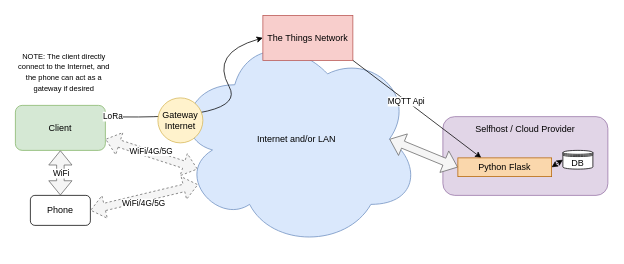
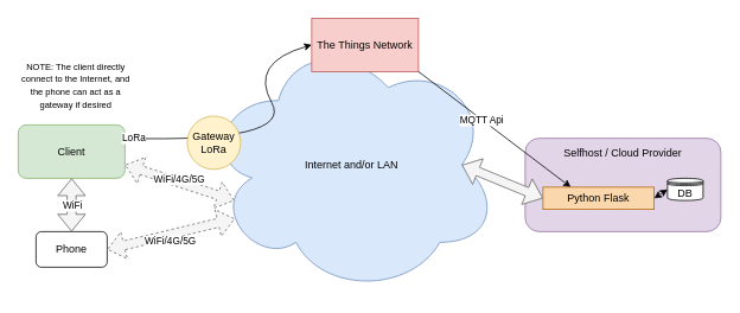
  <mxCell id="0" />
  <mxCell id="1" parent="0" />
  <mxCell id="2" value="Client" style="rounded=1;whiteSpace=wrap;html=1;fillColor=#d5e8d4;strokeColor=#82b366;" parent="1" vertex="1"><mxGeometry x="20" y="140" width="120" height="60" as="geometry" /></mxCell>
  <mxCell id="3" value="Internet and/or LAN" style="ellipse;shape=cloud;whiteSpace=wrap;html=1;fillColor=#dae8fc;strokeColor=#6c8ebf;" parent="1" vertex="1"><mxGeometry x="230" y="40" width="330" height="290" as="geometry" /></mxCell>
  <mxCell id="4" value="&lt;div&gt;Selfhost / Cloud Provider&lt;/div&gt;&lt;div&gt;&lt;br&gt;&lt;/div&gt;&lt;div&gt;&lt;br&gt;&lt;/div&gt;&lt;div&gt;&lt;br&gt;&lt;/div&gt;&lt;div&gt;&lt;br&gt;&lt;/div&gt;&lt;div&gt;&lt;br&gt;&lt;/div&gt;" style="rounded=1;whiteSpace=wrap;html=1;fillColor=#e1d5e7;strokeColor=#9673a6;" parent="1" vertex="1"><mxGeometry x="590" y="155" width="220" height="105" as="geometry" /></mxCell>
  <mxCell id="5" value="" style="shape=flexArrow;endArrow=classic;html=1;rounded=0;exitX=1;exitY=0.75;exitDx=0;exitDy=0;entryX=0.1;entryY=0.638;entryDx=0;entryDy=0;entryPerimeter=0;fillColor=#f5f5f5;strokeColor=#666666;startArrow=block;dashed=1;" parent="1" source="2" target="3" edge="1"><mxGeometry width="50" height="50" relative="1" as="geometry"><mxPoint x="300" y="330" as="sourcePoint" /><mxPoint x="350" y="280" as="targetPoint" /></mxGeometry></mxCell>
  <mxCell id="6" value="WiFi/4G/5G" style="edgeLabel;html=1;align=center;verticalAlign=middle;resizable=0;points=[];" parent="5" vertex="1" connectable="0"><mxGeometry x="-0.678" y="-3" relative="1" as="geometry"><mxPoint x="41" y="6" as="offset" /></mxGeometry></mxCell>
  <mxCell id="7" value="&lt;div&gt;The Things Network&lt;/div&gt;" style="rounded=0;whiteSpace=wrap;html=1;fillColor=#f8cecc;strokeColor=#b85450;" parent="1" vertex="1"><mxGeometry x="350" y="20" width="120" height="60" as="geometry" /></mxCell>
  <mxCell id="8" value="" style="shape=flexArrow;endArrow=classic;html=1;rounded=0;exitX=0.875;exitY=0.5;exitDx=0;exitDy=0;exitPerimeter=0;entryX=0;entryY=0.5;entryDx=0;entryDy=0;fillColor=#f5f5f5;strokeColor=#666666;startArrow=block;" parent="1" source="3" target="20" edge="1"><mxGeometry width="50" height="50" relative="1" as="geometry"><mxPoint x="300" y="330" as="sourcePoint" /><mxPoint x="350" y="280" as="targetPoint" /></mxGeometry></mxCell>
  <mxCell id="9" value="" style="shape=filledEdge;endArrow=classic;html=1;rounded=0;entryX=0.25;entryY=0;entryDx=0;entryDy=0;exitX=1;exitY=1;exitDx=0;exitDy=0;fillColor=#f5f5f5;strokeColor=#000000;" parent="1" source="7" target="20" edge="1"><mxGeometry width="50" height="50" relative="1" as="geometry"><mxPoint x="300" y="330" as="sourcePoint" /><mxPoint x="350" y="280" as="targetPoint" /></mxGeometry></mxCell>
  <mxCell id="10" value="MQTT Api" style="edgeLabel;html=1;align=center;verticalAlign=middle;resizable=0;points=[];" parent="9" vertex="1" connectable="0"><mxGeometry x="-0.171" y="-1" relative="1" as="geometry"><mxPoint as="offset" /></mxGeometry></mxCell>
  <mxCell id="11" value="" style="curved=1;endArrow=classic;html=1;rounded=0;exitX=1;exitY=0.25;exitDx=0;exitDy=0;entryX=0;entryY=0.5;entryDx=0;entryDy=0;" parent="1" source="2" target="7" edge="1"><mxGeometry width="50" height="50" relative="1" as="geometry"><mxPoint x="300" y="330" as="sourcePoint" /><mxPoint x="350" y="280" as="targetPoint" /><Array as="points"><mxPoint x="330" y="160" /><mxPoint x="280" y="70" /></Array></mxGeometry></mxCell>
  <mxCell id="12" value="LoRa" style="edgeLabel;html=1;align=center;verticalAlign=middle;resizable=0;points=[];" parent="11" vertex="1" connectable="0"><mxGeometry x="-0.949" y="1" relative="1" as="geometry"><mxPoint as="offset" /></mxGeometry></mxCell>
- <mxCell id="13" value="&lt;div&gt;Gateway&lt;/div&gt;&lt;div&gt;Internet&lt;/div&gt;" style="ellipse;whiteSpace=wrap;html=1;fillColor=#fff2cc;strokeColor=#d6b656;" parent="1" vertex="1"><mxGeometry x="210" y="130" width="60" height="60" as="geometry" /></mxCell>
+ <mxCell id="13" value="&lt;div&gt;Gateway&lt;/div&gt;&lt;div&gt;LoRa&lt;/div&gt;" style="ellipse;whiteSpace=wrap;html=1;fillColor=#fff2cc;strokeColor=#d6b656;" parent="1" vertex="1"><mxGeometry x="210" y="130" width="60" height="60" as="geometry" /></mxCell>
  <mxCell id="14" value="Phone" style="rounded=1;whiteSpace=wrap;html=1;" parent="1" vertex="1"><mxGeometry x="40" y="260" width="80" height="40" as="geometry" /></mxCell>
  <mxCell id="15" value="" style="shape=flexArrow;endArrow=classic;html=1;rounded=0;entryX=0.5;entryY=0;entryDx=0;entryDy=0;fillColor=#f5f5f5;strokeColor=#666666;startArrow=block;exitX=0.5;exitY=1;exitDx=0;exitDy=0;" parent="1" source="2" target="14" edge="1"><mxGeometry width="50" height="50" relative="1" as="geometry"><mxPoint x="90" y="210" as="sourcePoint" /><mxPoint x="203" y="270" as="targetPoint" /></mxGeometry></mxCell>
  <mxCell id="16" value="WiFi" style="edgeLabel;html=1;align=center;verticalAlign=middle;resizable=0;points=[];" parent="15" vertex="1" connectable="0"><mxGeometry x="-0.678" y="-3" relative="1" as="geometry"><mxPoint x="3" y="20" as="offset" /></mxGeometry></mxCell>
  <mxCell id="17" value="" style="shape=flexArrow;endArrow=classic;html=1;rounded=0;exitX=1;exitY=0.5;exitDx=0;exitDy=0;entryX=0.102;entryY=0.709;entryDx=0;entryDy=0;entryPerimeter=0;fillColor=#f5f5f5;strokeColor=#666666;startArrow=block;dashed=1;" parent="1" source="14" target="3" edge="1"><mxGeometry width="50" height="50" relative="1" as="geometry"><mxPoint x="170" y="190" as="sourcePoint" /><mxPoint x="293" y="230" as="targetPoint" /></mxGeometry></mxCell>
  <mxCell id="18" value="WiFi/4G/5G" style="edgeLabel;html=1;align=center;verticalAlign=middle;resizable=0;points=[];" parent="17" vertex="1" connectable="0"><mxGeometry x="-0.678" y="-3" relative="1" as="geometry"><mxPoint x="46" y="-7" as="offset" /></mxGeometry></mxCell>
  <mxCell id="19" value="&lt;font style=&quot;font-size: 10px;&quot;&gt;NOTE: The client directly connect to the Internet, and the phone can act as a gateway if desired&lt;/font&gt;" style="text;html=1;align=center;verticalAlign=middle;whiteSpace=wrap;rounded=0;" parent="1" vertex="1"><mxGeometry x="20" y="50" width="130" height="90" as="geometry" /></mxCell>
  <mxCell id="20" value="Python Flask" style="rounded=0;whiteSpace=wrap;html=1;fillColor=#fad7ac;strokeColor=#b46504;" vertex="1" parent="1"><mxGeometry x="610" y="210" width="125" height="25" as="geometry" /></mxCell>
  <mxCell id="21" value="DB" style="shape=datastore;whiteSpace=wrap;html=1;" vertex="1" parent="1"><mxGeometry x="750" y="200" width="40" height="25" as="geometry" /></mxCell>
  <mxCell id="22" value="" style="endArrow=classic;startArrow=classic;html=1;rounded=0;entryX=0;entryY=0.5;entryDx=0;entryDy=0;exitX=1;exitY=0.5;exitDx=0;exitDy=0;" edge="1" parent="1" source="20" target="21"><mxGeometry width="50" height="50" relative="1" as="geometry"><mxPoint x="640" y="290" as="sourcePoint" /><mxPoint x="690" y="240" as="targetPoint" /></mxGeometry></mxCell>
